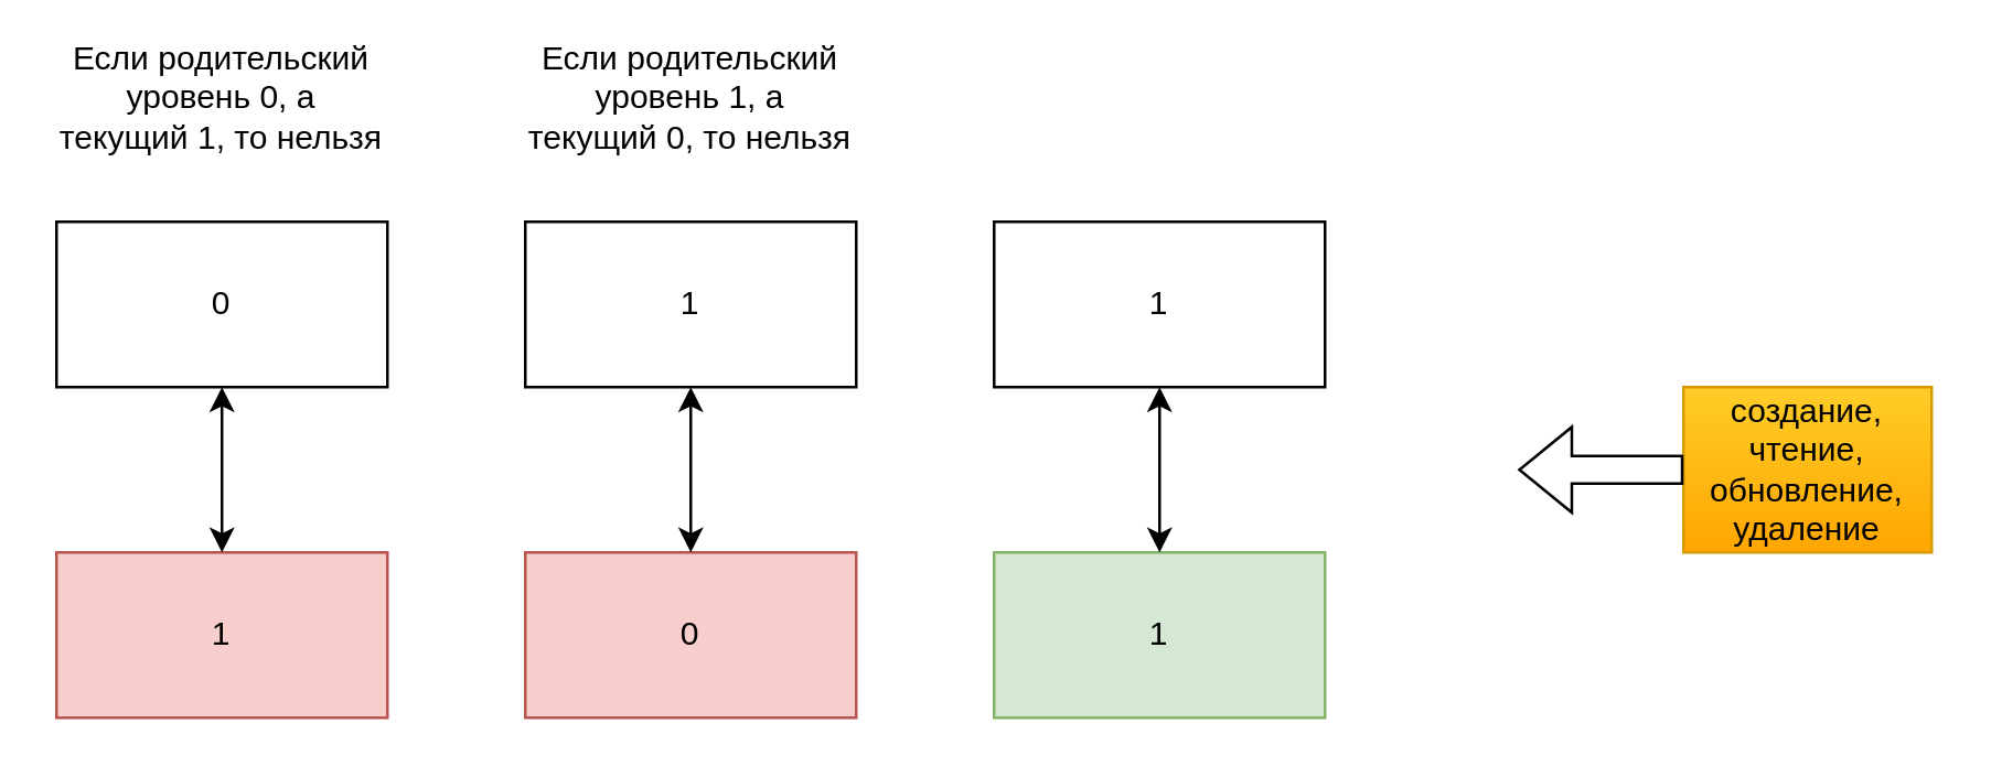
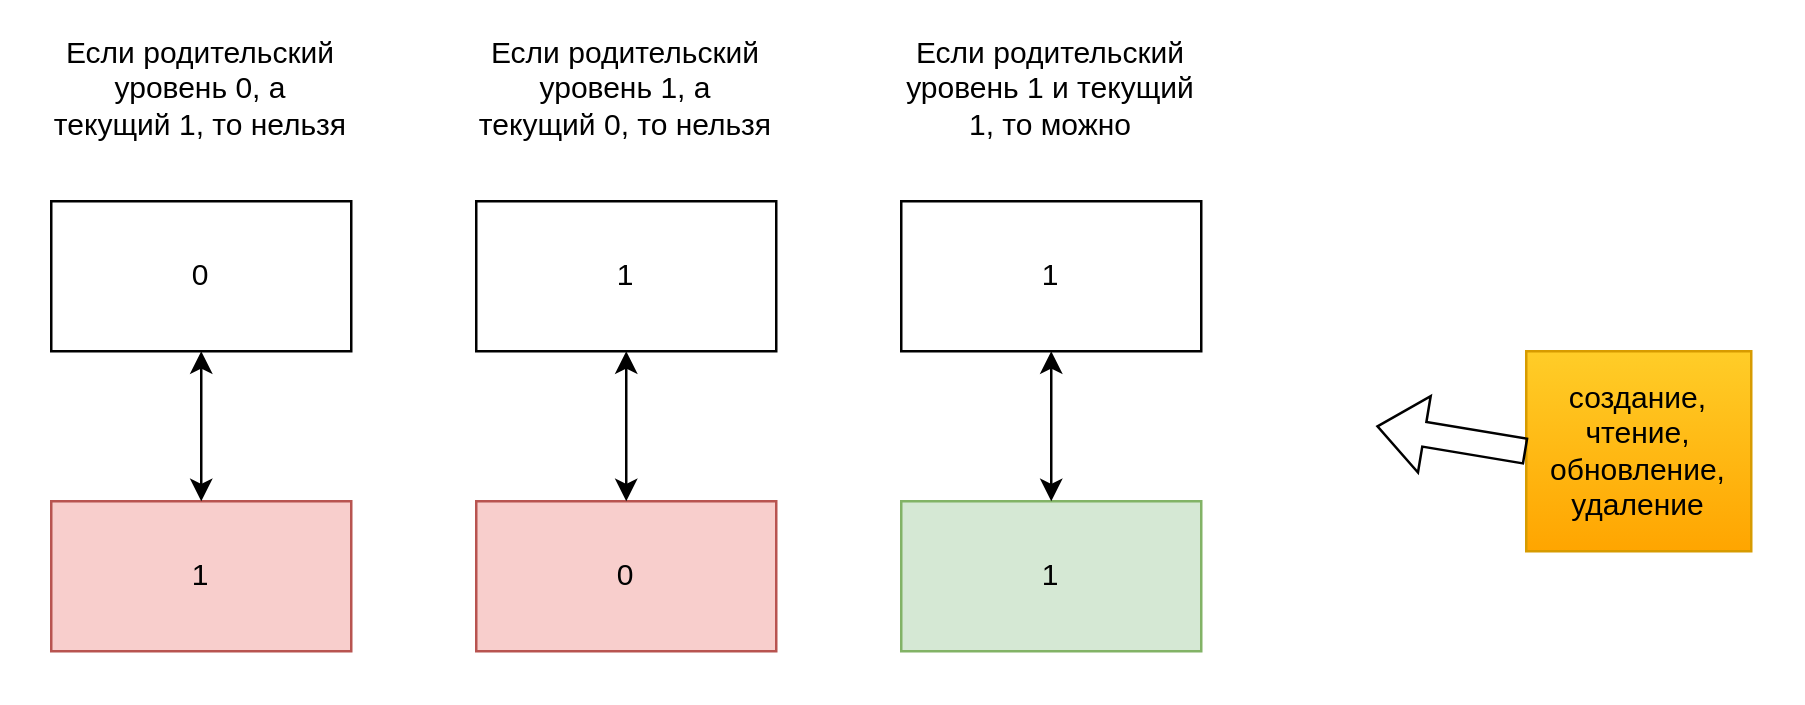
  <mxCell id="0" />
  <mxCell id="1" parent="0" />
  <mxCell id="2" value="0" style="rounded=0;whiteSpace=wrap;html=1;" vertex="1" parent="1"><mxGeometry x="20" y="80" width="120" height="60" as="geometry" /></mxCell>
  <mxCell id="3" value="1" style="rounded=0;whiteSpace=wrap;html=1;fillColor=#f8cecc;strokeColor=#b85450;" vertex="1" parent="1"><mxGeometry x="20" y="200" width="120" height="60" as="geometry" /></mxCell>
  <mxCell id="4" value="" style="endArrow=classic;startArrow=classic;html=1;rounded=0;entryX=0.5;entryY=1;entryDx=0;entryDy=0;" edge="1" parent="1" source="3" target="2"><mxGeometry width="50" height="50" relative="1" as="geometry"><mxPoint x="350" y="330" as="sourcePoint" /><mxPoint x="400" y="280" as="targetPoint" /></mxGeometry></mxCell>
  <mxCell id="5" value="1" style="rounded=0;whiteSpace=wrap;html=1;" vertex="1" parent="1"><mxGeometry x="190" y="80" width="120" height="60" as="geometry" /></mxCell>
  <mxCell id="6" value="0" style="rounded=0;whiteSpace=wrap;html=1;fillColor=#f8cecc;strokeColor=#b85450;" vertex="1" parent="1"><mxGeometry x="190" y="200" width="120" height="60" as="geometry" /></mxCell>
  <mxCell id="7" value="" style="endArrow=classic;startArrow=classic;html=1;rounded=0;entryX=0.5;entryY=1;entryDx=0;entryDy=0;" edge="1" source="6" target="5" parent="1"><mxGeometry width="50" height="50" relative="1" as="geometry"><mxPoint x="520" y="330" as="sourcePoint" /><mxPoint x="570" y="280" as="targetPoint" /></mxGeometry></mxCell>
  <mxCell id="8" value="1" style="rounded=0;whiteSpace=wrap;html=1;" vertex="1" parent="1"><mxGeometry x="360" y="80" width="120" height="60" as="geometry" /></mxCell>
  <mxCell id="9" value="1" style="rounded=0;whiteSpace=wrap;html=1;fillColor=#d5e8d4;strokeColor=#82b366;" vertex="1" parent="1"><mxGeometry x="360" y="200" width="120" height="60" as="geometry" /></mxCell>
  <mxCell id="10" value="" style="endArrow=classic;startArrow=classic;html=1;rounded=0;entryX=0.5;entryY=1;entryDx=0;entryDy=0;" edge="1" source="9" target="8" parent="1"><mxGeometry width="50" height="50" relative="1" as="geometry"><mxPoint x="690" y="330" as="sourcePoint" /><mxPoint x="740" y="280" as="targetPoint" /></mxGeometry></mxCell>
- <mxCell id="11" value="создание,&lt;div&gt;чтение,&lt;/div&gt;&lt;div&gt;обновление, удаление&lt;/div&gt;" style="rounded=0;whiteSpace=wrap;html=1;align=center;fillColor=#ffcd28;strokeColor=#d79b00;gradientColor=#ffa500;" vertex="1" parent="1"><mxGeometry x="610" y="140" width="90" height="60" as="geometry" /></mxCell>
+ <mxCell id="11" value="создание,&lt;div&gt;чтение,&lt;/div&gt;&lt;div&gt;обновление, удаление&lt;/div&gt;" style="rounded=0;whiteSpace=wrap;html=1;align=center;fillColor=#ffcd28;strokeColor=#d79b00;gradientColor=#ffa500;" vertex="1" parent="1"><mxGeometry x="610" y="140" width="90" height="80" as="geometry" /></mxCell>
  <mxCell id="12" value="" style="shape=flexArrow;endArrow=classic;html=1;rounded=0;exitX=0;exitY=0.5;exitDx=0;exitDy=0;" edge="1" parent="1" source="11"><mxGeometry width="50" height="50" relative="1" as="geometry"><mxPoint x="350" y="340" as="sourcePoint" /><mxPoint x="550" y="170" as="targetPoint" /></mxGeometry></mxCell>
  <mxCell id="13" value="Если родительский уровень 0, а текущий 1, то нельзя" style="text;html=1;align=center;verticalAlign=middle;whiteSpace=wrap;rounded=0;" vertex="1" parent="1"><mxGeometry x="20" y="20" width="120" height="30" as="geometry" /></mxCell>
  <mxCell id="14" value="Если родительский уровень 1, а текущий 0, то нельзя" style="text;html=1;align=center;verticalAlign=middle;whiteSpace=wrap;rounded=0;" vertex="1" parent="1"><mxGeometry x="190" y="20" width="120" height="30" as="geometry" /></mxCell>
+ <mxCell id="15" value="Если родительский уровень 1 и текущий 1, то можно" style="text;html=1;align=center;verticalAlign=middle;whiteSpace=wrap;rounded=0;" vertex="1" parent="1"><mxGeometry x="360" y="20" width="120" height="30" as="geometry" /></mxCell>
